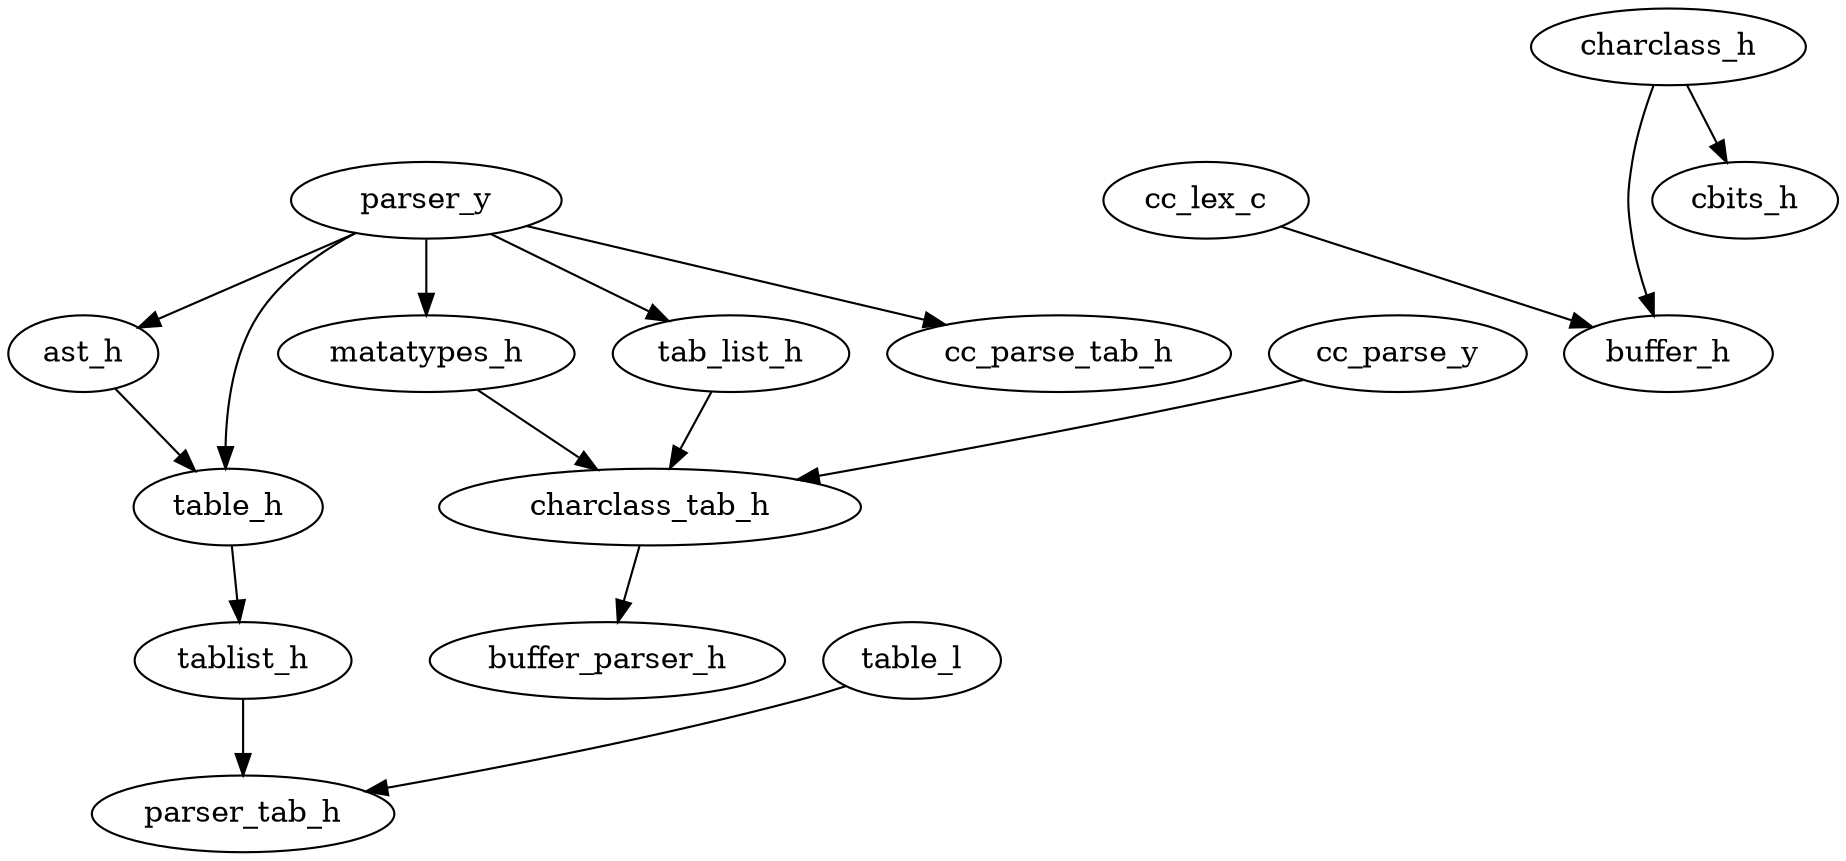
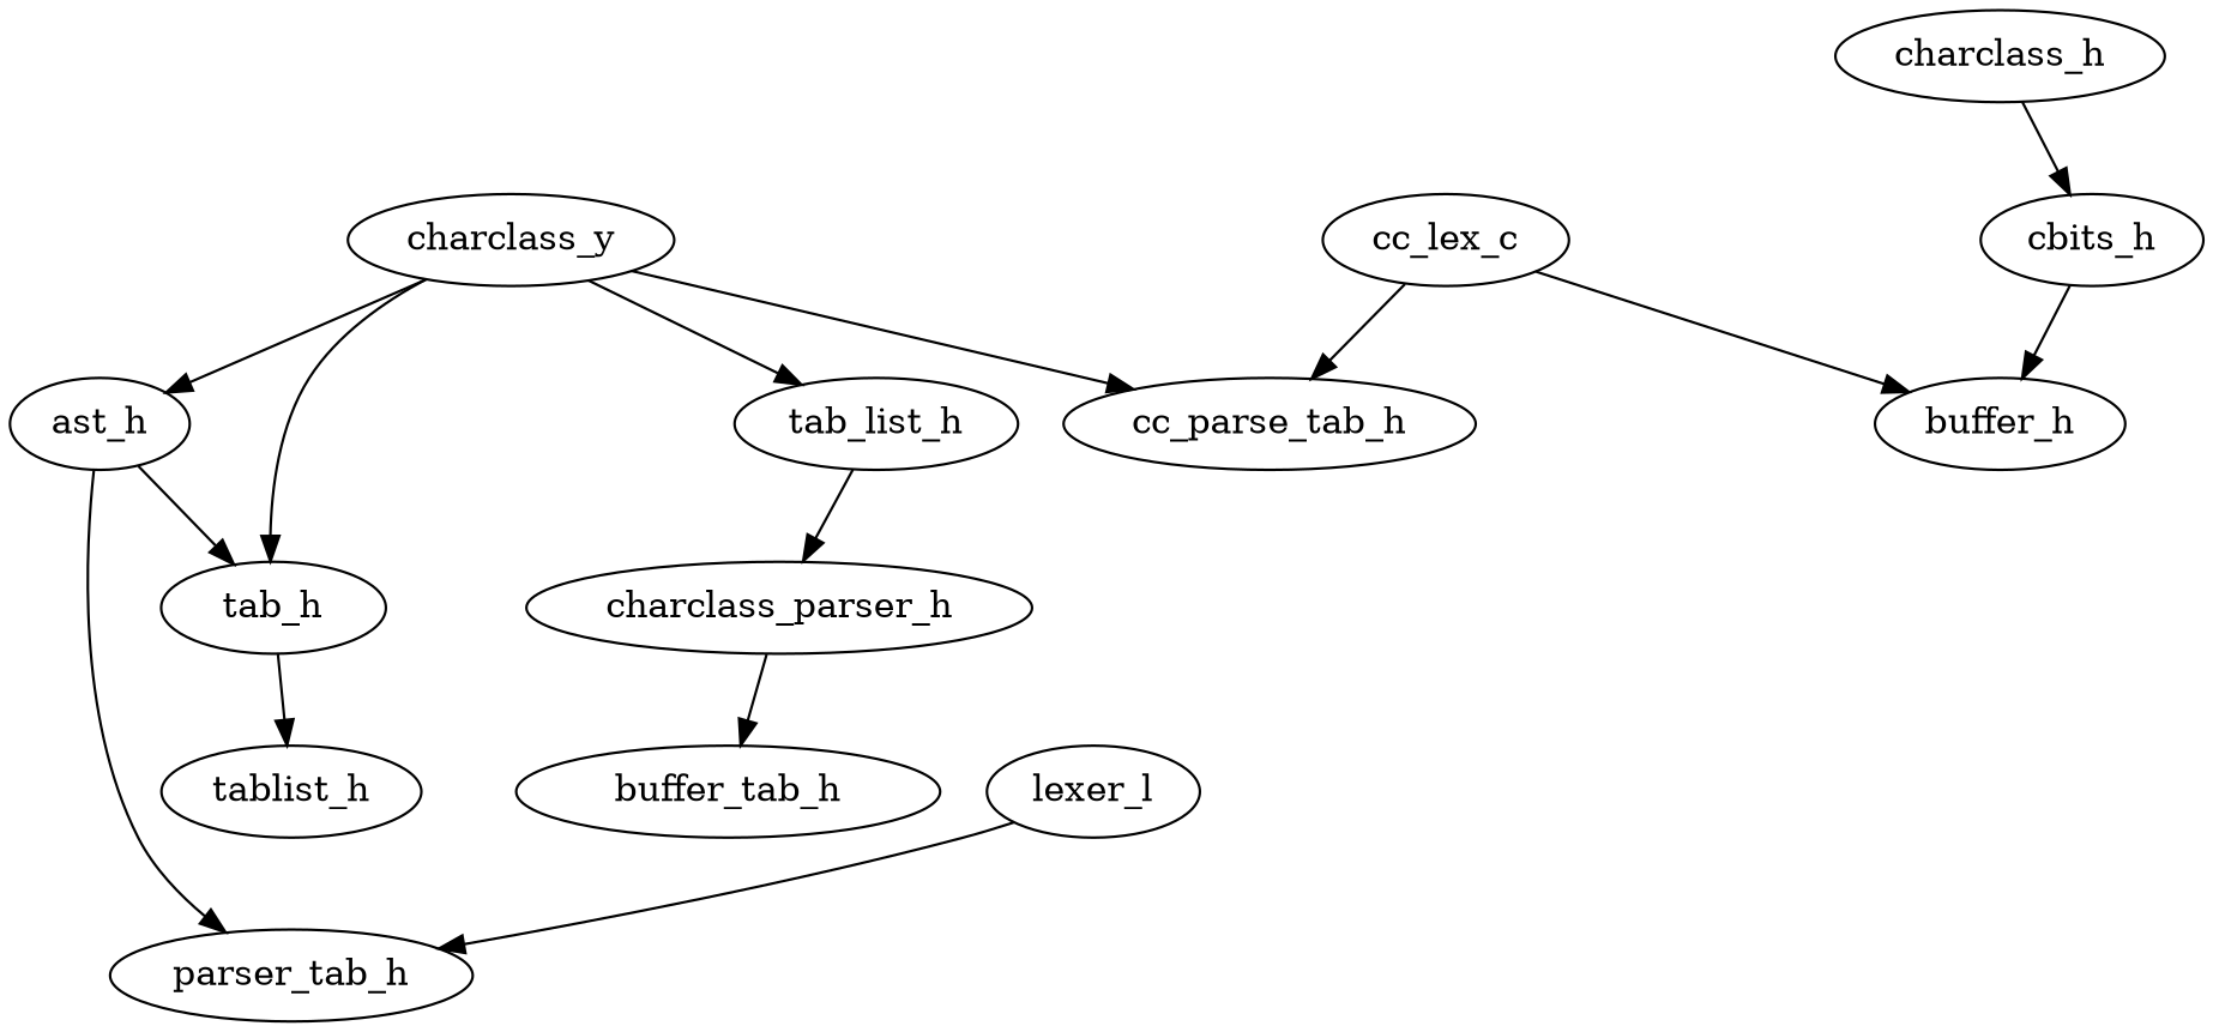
  digraph {
    ast_h
    parser_tab_h
-   table_h
-   matatypes_h
-   charclass_tab_h
+   table_h [label=tab_h]
+   charclass_tab_h [label=charclass_parser_h]
    tablist_h
-   buffer_tab_h [label=buffer_parser_h]
+   buffer_tab_h
    cc_lex_c
    cc_parse_tab_h
    buffer_h
    charclass_h
    cbits_h
-   cc_parse_y
-   lexer_l [label=table_l]
-   parser_y
+   lexer_l
+   parser_y [label=charclass_y]
    n16 [label=tab_list_h]
-   tablist_h -> parser_tab_h
+   ast_h -> parser_tab_h
    ast_h -> table_h
    table_h -> tablist_h
-   matatypes_h -> charclass_tab_h
    charclass_tab_h -> buffer_tab_h
+   cc_lex_c -> cc_parse_tab_h
    cc_lex_c -> buffer_h
-   charclass_h -> buffer_h
+   cbits_h -> buffer_h
    charclass_h -> cbits_h
-   cc_parse_y -> charclass_tab_h
    lexer_l -> parser_tab_h
    parser_y -> ast_h
    parser_y -> table_h
-   parser_y -> matatypes_h
    parser_y -> cc_parse_tab_h
    parser_y -> n16
    n16 -> charclass_tab_h
  }
